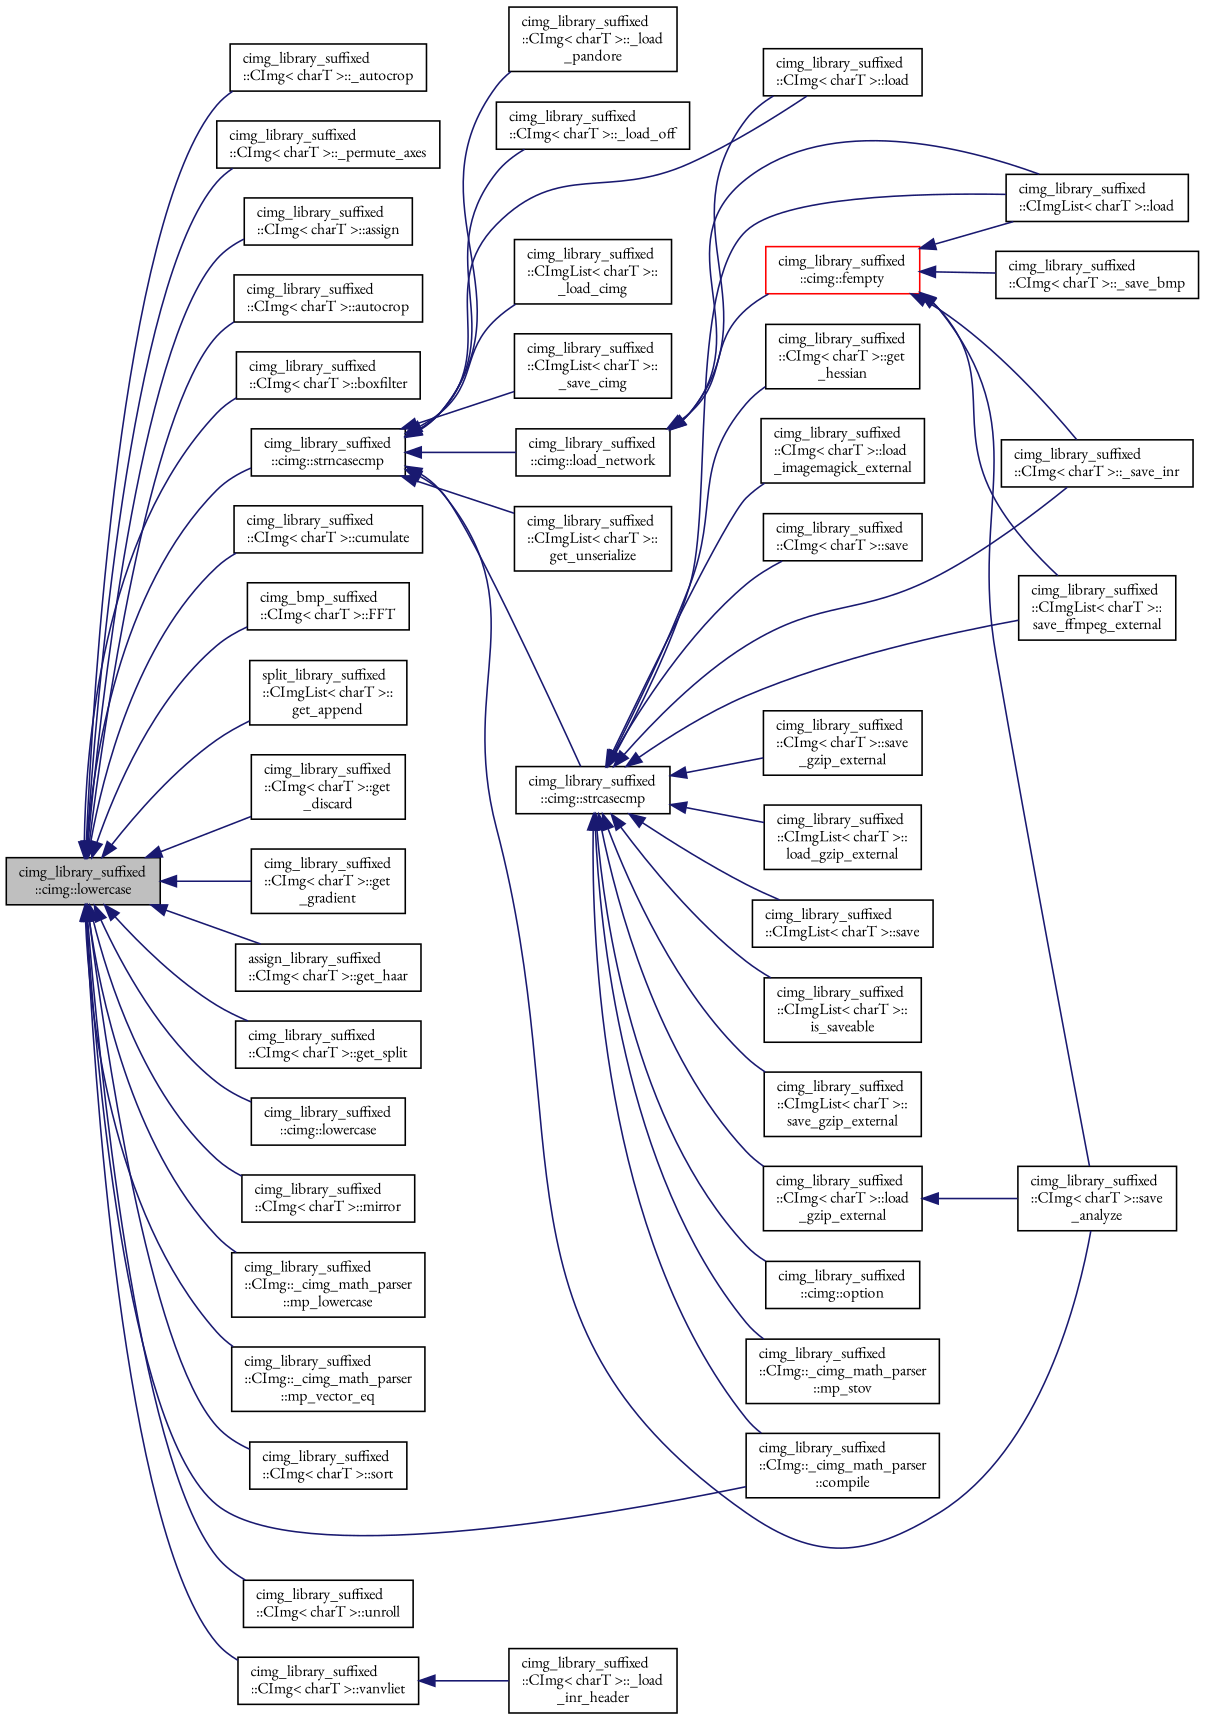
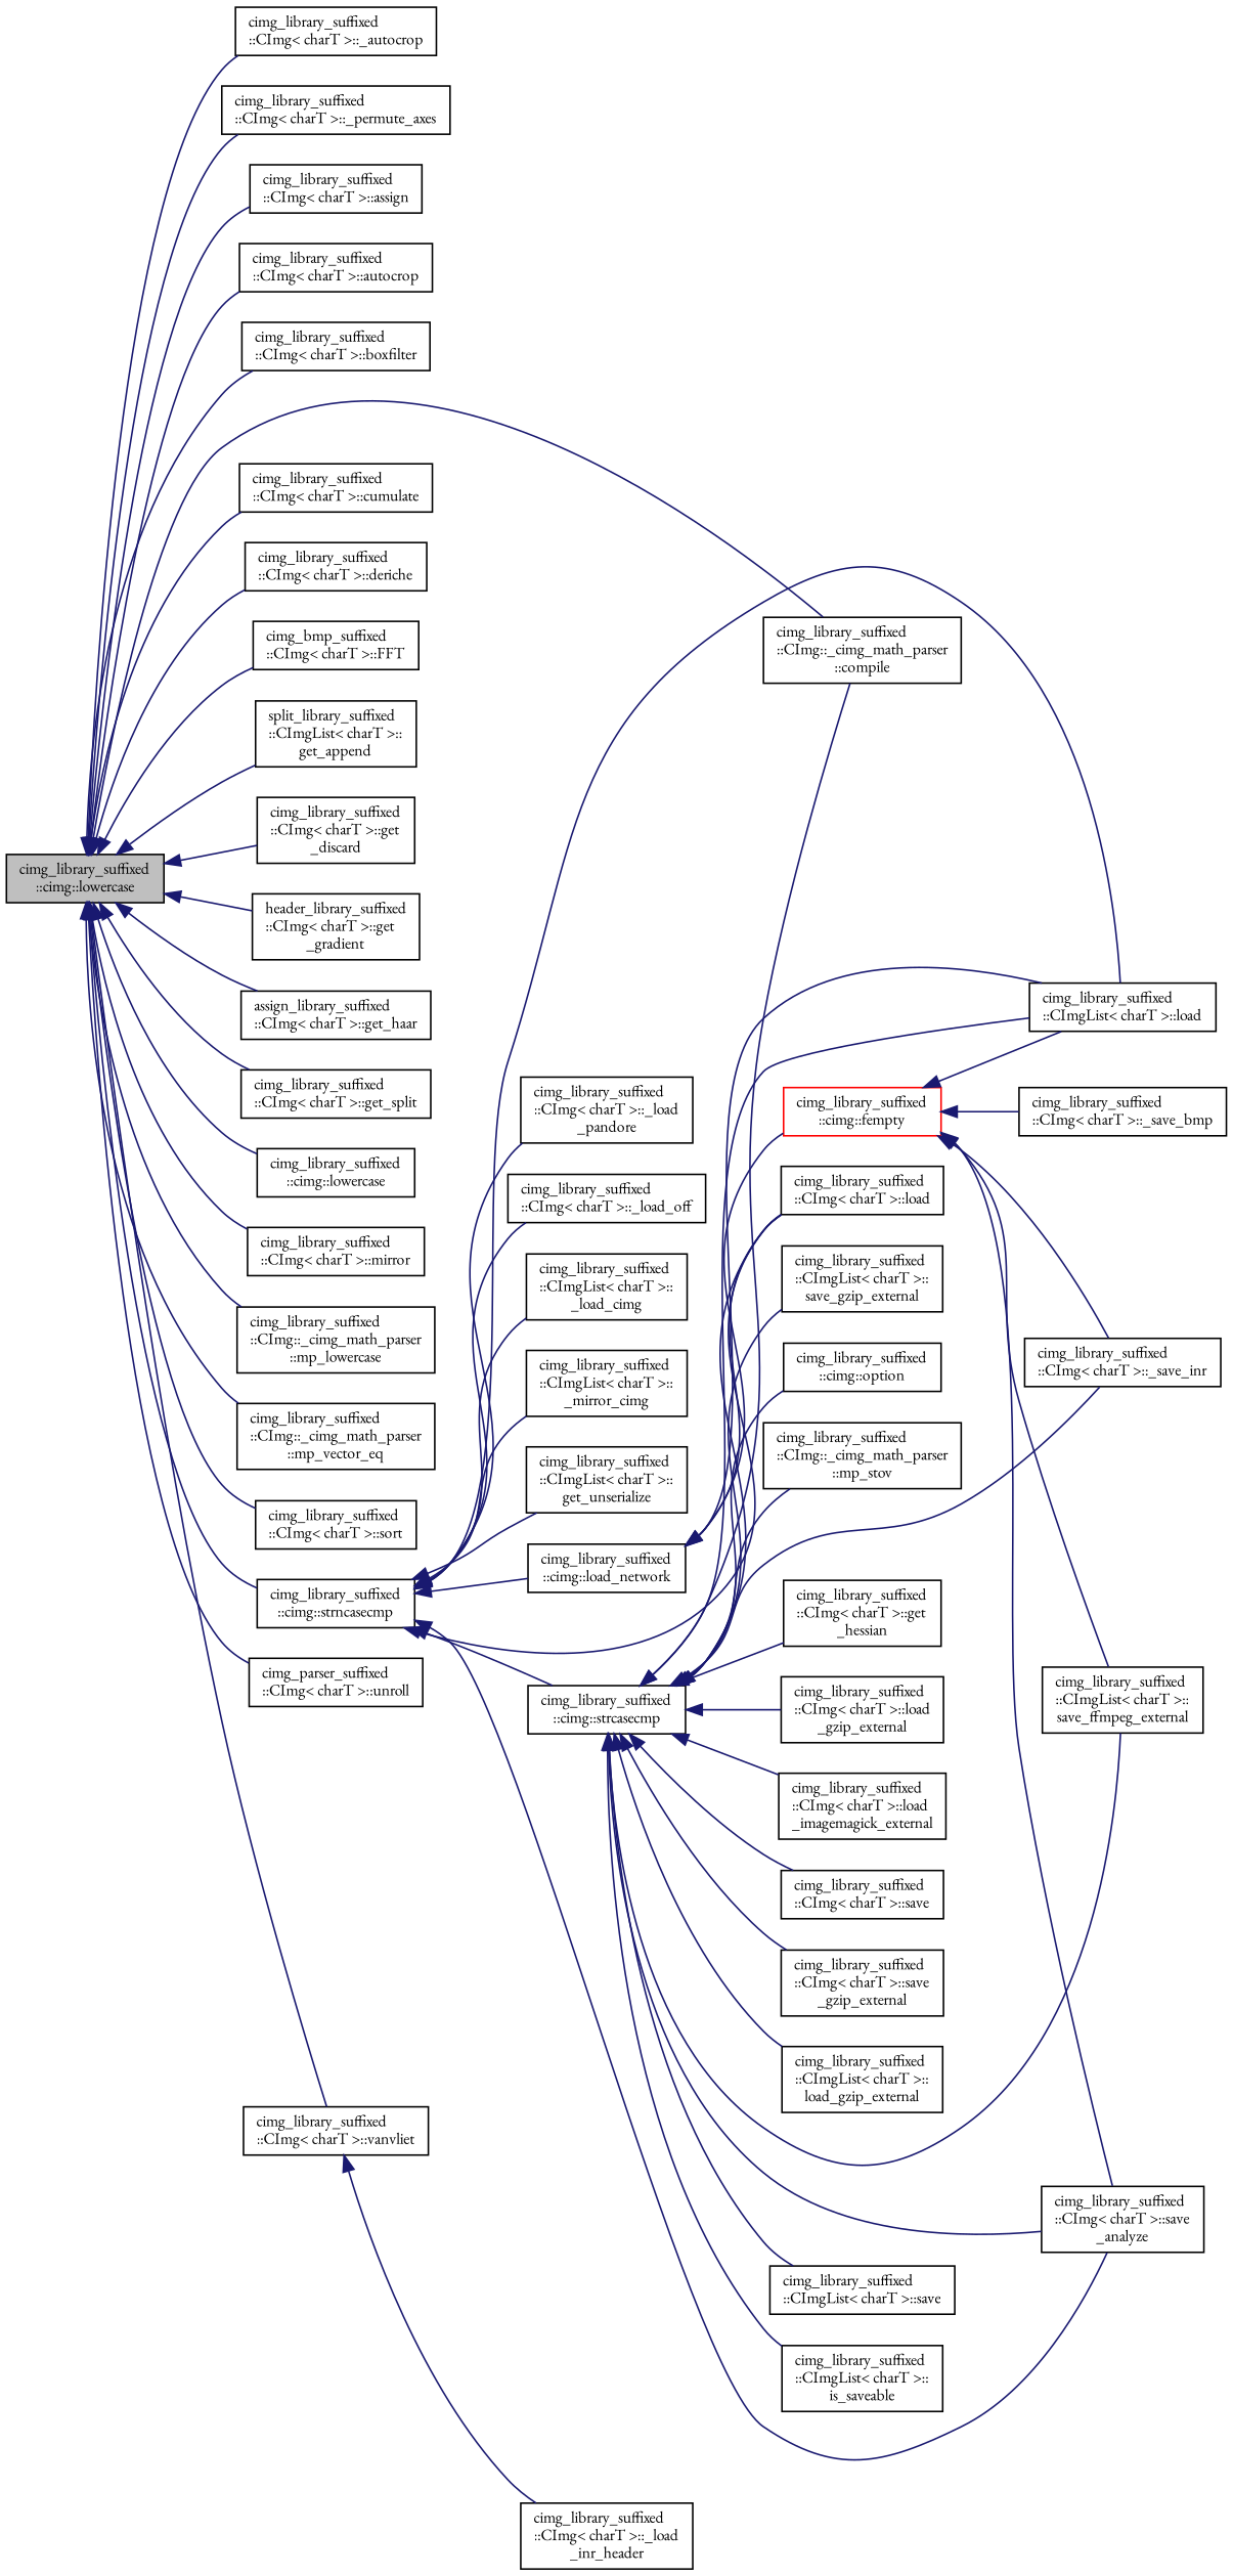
  digraph {
    fontname="EB Garamond"
    rankdir=LR
    node [color=black fillcolor=white fontname="EB Garamond" fontsize=10 shape=record style=filled]
    edge [color=midnightblue dir=back fontname="EB Garamond" fontsize=10 labelfontname=Helvetica labelfontsize=10 style=solid]
    n1 [fillcolor=grey75 fontcolor=black height=0.2 label="cimg_library_suffixed\l::cimg::lowercase" width=0.4]
    n2 [height=0.2 label="cimg_library_suffixed\l::CImg\< charT \>::_autocrop" width=0.4]
    n3 [height=0.2 label="cimg_library_suffixed\l::CImg\< charT \>::_permute_axes" width=0.4]
    n4 [height=0.2 label="cimg_library_suffixed\l::CImg\< charT \>::assign" width=0.4]
    n5 [height=0.2 label="cimg_library_suffixed\l::CImg\< charT \>::autocrop" width=0.4]
    n6 [height=0.2 label="cimg_library_suffixed\l::CImg\< charT \>::boxfilter" width=0.4]
    n7 [height=0.2 label="cimg_library_suffixed\l::CImg::_cimg_math_parser\l::compile" width=0.4]
    n8 [height=0.2 label="cimg_library_suffixed\l::CImg\< charT \>::cumulate" width=0.4]
+   n9 [height=0.2 label="cimg_library_suffixed\l::CImg\< charT \>::deriche" width=0.4]
    n10 [height=0.2 label="cimg_bmp_suffixed\l::CImg\< charT \>::FFT" width=0.4]
    n11 [height=0.2 label="split_library_suffixed\l::CImgList\< charT \>::\lget_append" width=0.4]
    n12 [height=0.2 label="cimg_library_suffixed\l::CImg\< charT \>::get\l_discard" width=0.4]
-   n13 [height=0.2 label="cimg_library_suffixed\l::CImg\< charT \>::get\l_gradient" width=0.4]
+   n13 [height=0.2 label="header_library_suffixed\l::CImg\< charT \>::get\l_gradient" width=0.4]
    n14 [height=0.2 label="assign_library_suffixed\l::CImg\< charT \>::get_haar" width=0.4]
    n15 [height=0.2 label="cimg_library_suffixed\l::CImg\< charT \>::get_split" width=0.4]
    n16 [height=0.2 label="cimg_library_suffixed\l::cimg::lowercase" width=0.4]
    n17 [height=0.2 label="cimg_library_suffixed\l::CImg\< charT \>::mirror" width=0.4]
    n18 [height=0.2 label="cimg_library_suffixed\l::CImg::_cimg_math_parser\l::mp_lowercase" width=0.4]
    n19 [height=0.2 label="cimg_library_suffixed\l::CImg::_cimg_math_parser\l::mp_vector_eq" width=0.4]
    n20 [height=0.2 label="cimg_library_suffixed\l::CImg\< charT \>::sort" width=0.4]
    n21 [height=0.2 label="cimg_library_suffixed\l::cimg::strncasecmp" width=0.4]
-   n22 [height=0.2 label="cimg_library_suffixed\l::CImg\< charT \>::unroll" width=0.4]
+   n22 [height=0.2 label="cimg_parser_suffixed\l::CImg\< charT \>::unroll" width=0.4]
    n23 [height=0.2 label="cimg_library_suffixed\l::CImg\< charT \>::vanvliet" width=0.4]
    n24 [height=0.2 label="cimg_library_suffixed\l::cimg::strcasecmp" width=0.4]
    n25 [height=0.2 label="cimg_library_suffixed\l::CImg\< charT \>::load" width=0.4]
    n26 [height=0.2 label="cimg_library_suffixed\l::CImg\< charT \>::save\l_analyze" width=0.4]
    n27 [height=0.2 label="cimg_library_suffixed\l::CImgList\< charT \>::load" width=0.4]
    n28 [height=0.2 label="cimg_library_suffixed\l::CImg\< charT \>::_load\l_pandore" width=0.4]
    n29 [height=0.2 label="cimg_library_suffixed\l::CImg\< charT \>::_load_off" width=0.4]
    n30 [height=0.2 label="cimg_library_suffixed\l::CImgList\< charT \>::\l_load_cimg" width=0.4]
-   n31 [height=0.2 label="cimg_library_suffixed\l::CImgList\< charT \>::\l_save_cimg" width=0.4]
+   n31 [height=0.2 label="cimg_library_suffixed\l::CImgList\< charT \>::\l_mirror_cimg" width=0.4]
    n32 [height=0.2 label="cimg_library_suffixed\l::CImgList\< charT \>::\lget_unserialize" width=0.4]
    n33 [height=0.2 label="cimg_library_suffixed\l::cimg::load_network" width=0.4]
    n34 [height=0.2 label="cimg_library_suffixed\l::CImg\< charT \>::_load\l_inr_header" width=0.4]
    n35 [height=0.2 label="cimg_library_suffixed\l::cimg::option" width=0.4]
    n36 [height=0.2 label="cimg_library_suffixed\l::CImg::_cimg_math_parser\l::mp_stov" width=0.4]
    n37 [height=0.2 label="cimg_library_suffixed\l::CImg\< charT \>::get\l_hessian" width=0.4]
    n38 [height=0.2 label="cimg_library_suffixed\l::CImg\< charT \>::load\l_gzip_external" width=0.4]
    n39 [height=0.2 label="cimg_library_suffixed\l::CImg\< charT \>::load\l_imagemagick_external" width=0.4]
    n40 [height=0.2 label="cimg_library_suffixed\l::CImg\< charT \>::save" width=0.4]
    n41 [height=0.2 label="cimg_library_suffixed\l::CImg\< charT \>::_save_inr" width=0.4]
    n42 [height=0.2 label="cimg_library_suffixed\l::CImg\< charT \>::save\l_gzip_external" width=0.4]
    n43 [height=0.2 label="cimg_library_suffixed\l::CImgList\< charT \>::\lload_gzip_external" width=0.4]
    n44 [height=0.2 label="cimg_library_suffixed\l::CImgList\< charT \>::save" width=0.4]
    n45 [height=0.2 label="cimg_library_suffixed\l::CImgList\< charT \>::\lis_saveable" width=0.4]
    n46 [height=0.2 label="cimg_library_suffixed\l::CImgList\< charT \>::\lsave_gzip_external" width=0.4]
    n47 [height=0.2 label="cimg_library_suffixed\l::CImgList\< charT \>::\lsave_ffmpeg_external" width=0.4]
    n48 [color=red height=0.2 label="cimg_library_suffixed\l::cimg::fempty" width=0.4]
    n49 [height=0.2 label="cimg_library_suffixed\l::CImg\< charT \>::_save_bmp" width=0.4]
    n1 -> n2
    n1 -> n3
    n1 -> n4
    n1 -> n5
    n1 -> n6
    n1 -> n7
    n1 -> n8
+   n1 -> n9
    n1 -> n10
    n1 -> n11
    n1 -> n12
    n1 -> n13
    n1 -> n14
    n1 -> n15
    n1 -> n16
    n1 -> n17
    n1 -> n18
    n1 -> n19
    n1 -> n20
    n1 -> n21
    n1 -> n22
    n1 -> n23
    n21 -> n24
    n21 -> n25
    n21 -> n26
+   n21 -> n27
    n21 -> n28
    n21 -> n29
    n21 -> n30
    n21 -> n31
    n21 -> n32
    n21 -> n33
    n23 -> n34
    n24 -> n7
-   n38 -> n26
+   n24 -> n25
+   n24 -> n26
    n24 -> n27
    n24 -> n35
    n24 -> n36
    n24 -> n37
    n24 -> n38
    n24 -> n39
    n24 -> n40
    n24 -> n41
    n24 -> n42
    n24 -> n43
    n24 -> n44
    n24 -> n45
    n24 -> n46
    n24 -> n47
    n33 -> n25
    n33 -> n27
    n33 -> n48
    n48 -> n26
    n48 -> n27
    n48 -> n41
    n48 -> n47
    n48 -> n49
  }
